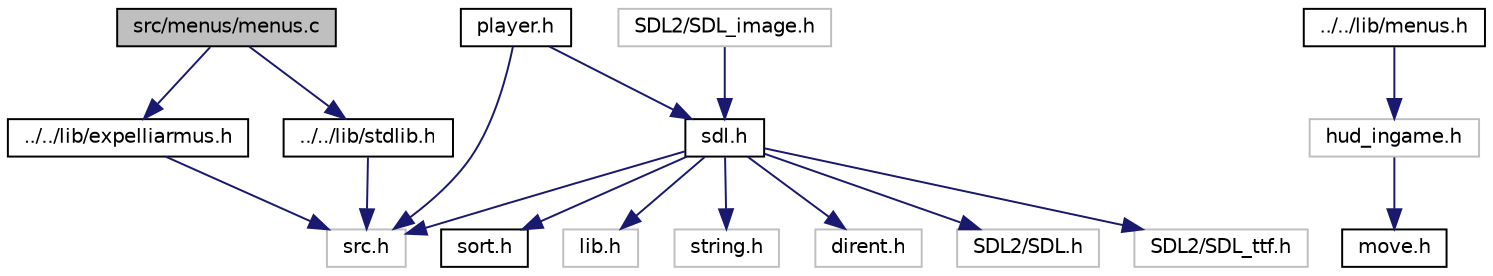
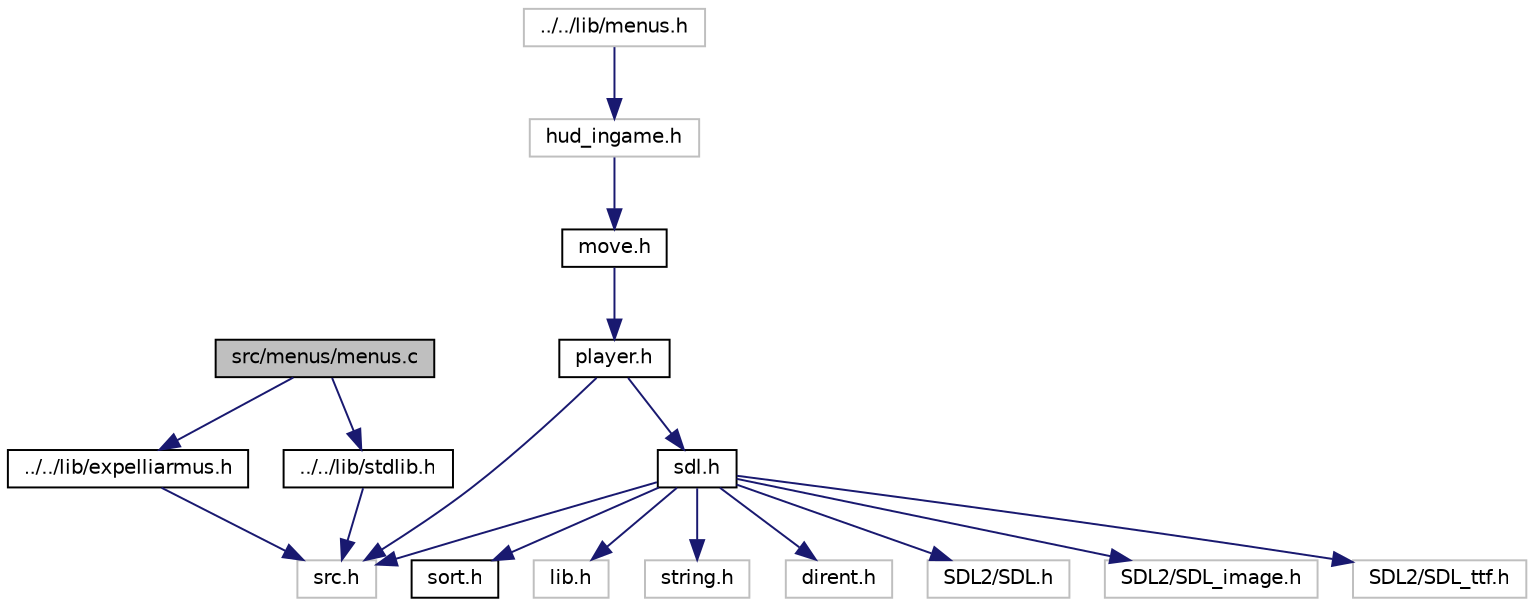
  digraph {
    node [color=black fillcolor=white fontname=Helvetica fontsize=10 shape=record style=filled]
    edge [color=midnightblue fontname=Helvetica fontsize=10 labelfontname=Helvetica labelfontsize=10 style=solid]
    n1 [fillcolor=grey75 fontcolor=black height=0.2 label="src/menus/menus.c" width=0.4]
    n2 [height=0.2 label="../../lib/expelliarmus.h" width=0.4]
    n3 [height=0.2 label="../../lib/stdlib.h" width=0.4]
-   n4 [height=0.2 label="../../lib/menus.h" width=0.4]
+   n4 [color=grey75 height=0.2 label="../../lib/menus.h" width=0.4]
    n5 [color=grey75 height=0.2 label="hud_ingame.h" width=0.4]
    n6 [color=grey75 height=0.2 label="src.h" width=0.4]
    n7 [height=0.2 label="move.h" width=0.4]
    n8 [height=0.2 label="player.h" width=0.4]
    n9 [height=0.2 label="sdl.h" width=0.4]
    n10 [height=0.2 label="sort.h" width=0.4]
    n11 [color=grey75 height=0.2 label="lib.h" width=0.4]
    n12 [color=grey75 height=0.2 label="string.h" width=0.4]
    n13 [color=grey75 height=0.2 label="dirent.h" width=0.4]
    n14 [color=grey75 height=0.2 label="SDL2/SDL.h" width=0.4]
    n15 [color=grey75 height=0.2 label="SDL2/SDL_image.h" width=0.4]
    n16 [color=grey75 height=0.2 label="SDL2/SDL_ttf.h" width=0.4]
    n1 -> n2
    n1 -> n3
    n2 -> n6
    n3 -> n6
    n4 -> n5
    n5 -> n7
+   n7 -> n8
    n8 -> n6
    n8 -> n9
    n9 -> n6
    n9 -> n10
    n9 -> n11
    n9 -> n12
    n9 -> n13
    n9 -> n14
-   n15 -> n9
+   n9 -> n15
    n9 -> n16
  }
